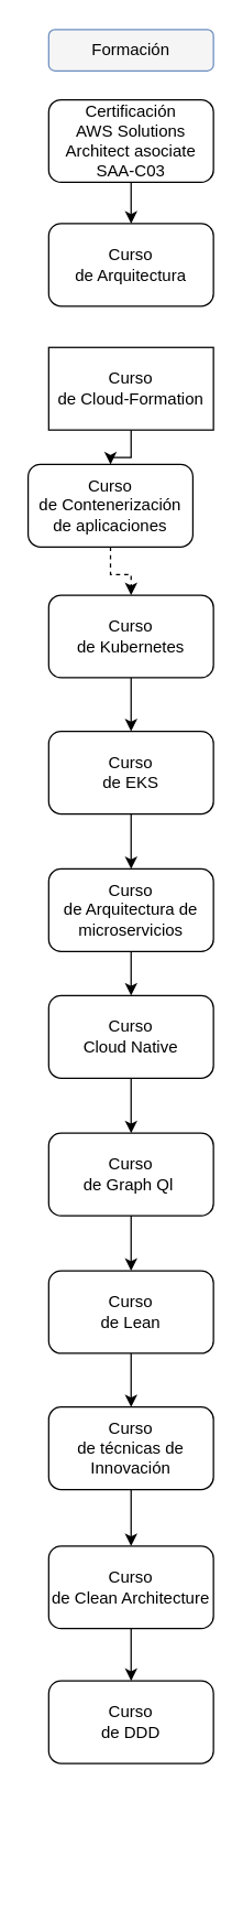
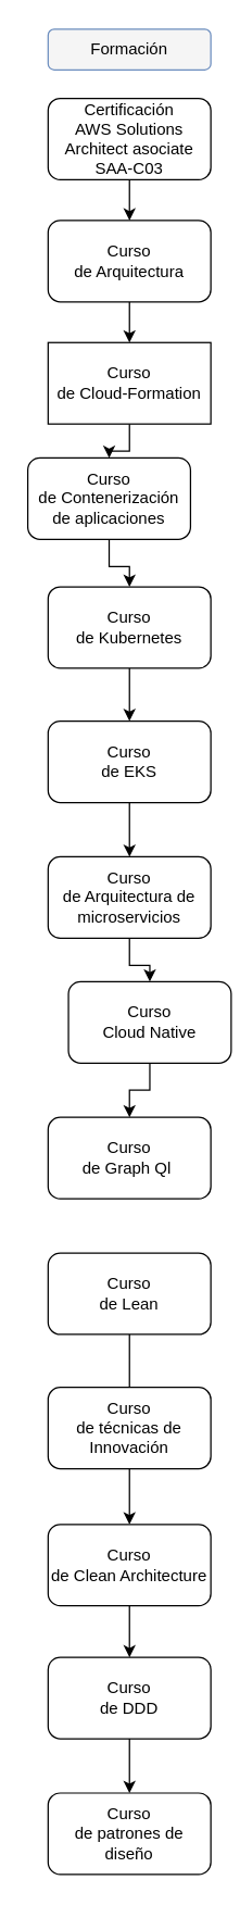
  <mxCell id="0" />
  <mxCell id="1" parent="0" />
  <mxCell id="2" style="edgeStyle=orthogonalEdgeStyle;rounded=0;orthogonalLoop=1;jettySize=auto;html=1;entryX=0.5;entryY=0;entryDx=0;entryDy=0;" edge="1" parent="1" source="3" target="5"><mxGeometry relative="1" as="geometry" /></mxCell>
  <mxCell id="3" value="Certificación&lt;br/&gt;AWS Solutions Architect asociate SAA-C03" style="rounded=1;whiteSpace=wrap;html=1;" vertex="1" parent="1"><mxGeometry x="35" y="71" width="120" height="60" as="geometry" /></mxCell>
+ <mxCell id="4" value="" style="edgeStyle=orthogonalEdgeStyle;rounded=0;orthogonalLoop=1;jettySize=auto;html=1;" edge="1" parent="1" source="5" target="7"><mxGeometry relative="1" as="geometry" /></mxCell>
  <mxCell id="5" value="Curso&lt;br/&gt;de Arquitectura" style="rounded=1;whiteSpace=wrap;html=1;" vertex="1" parent="1"><mxGeometry x="35" y="161" width="120" height="60" as="geometry" /></mxCell>
  <mxCell id="6" value="" style="edgeStyle=orthogonalEdgeStyle;rounded=0;orthogonalLoop=1;jettySize=auto;html=1;" edge="1" parent="1" source="7" target="9"><mxGeometry relative="1" as="geometry" /></mxCell>
  <mxCell id="7" value="Curso&lt;br/&gt;de Cloud-Formation" style="whiteSpace=wrap;html=1;rounded=0;" vertex="1" parent="1"><mxGeometry x="35" y="251" width="120" height="60" as="geometry" /></mxCell>
- <mxCell id="8" value="" style="edgeStyle=orthogonalEdgeStyle;rounded=0;orthogonalLoop=1;jettySize=auto;html=1;dashed=1;" edge="1" parent="1" source="9" target="12"><mxGeometry relative="1" as="geometry" /></mxCell>
+ <mxCell id="8" value="" style="edgeStyle=orthogonalEdgeStyle;rounded=0;orthogonalLoop=1;jettySize=auto;html=1;" edge="1" parent="1" source="9" target="12"><mxGeometry relative="1" as="geometry" /></mxCell>
  <mxCell id="9" value="Curso&lt;br/&gt;de Contenerización de aplicaciones" style="rounded=1;whiteSpace=wrap;html=1;" vertex="1" parent="1"><mxGeometry x="20" y="336" width="120" height="60" as="geometry" /></mxCell>
  <mxCell id="10" value="Formación" style="rounded=1;whiteSpace=wrap;html=1;fillColor=#f5f5f5;strokeColor=#6c8ebf;" vertex="1" parent="1"><mxGeometry x="35" y="20" width="120" height="30" as="geometry" /></mxCell>
  <mxCell id="11" value="" style="edgeStyle=orthogonalEdgeStyle;rounded=0;orthogonalLoop=1;jettySize=auto;html=1;" edge="1" parent="1" source="12" target="14"><mxGeometry relative="1" as="geometry" /></mxCell>
  <mxCell id="12" value="Curso&lt;br/&gt;de Kubernetes" style="rounded=1;whiteSpace=wrap;html=1;" vertex="1" parent="1"><mxGeometry x="35" y="431" width="120" height="60" as="geometry" /></mxCell>
  <mxCell id="13" value="" style="edgeStyle=orthogonalEdgeStyle;rounded=0;orthogonalLoop=1;jettySize=auto;html=1;" edge="1" parent="1" source="14" target="16"><mxGeometry relative="1" as="geometry" /></mxCell>
  <mxCell id="14" value="Curso&lt;br/&gt;de EKS" style="rounded=1;whiteSpace=wrap;html=1;" vertex="1" parent="1"><mxGeometry x="35" y="530" width="120" height="60" as="geometry" /></mxCell>
  <mxCell id="15" value="" style="edgeStyle=orthogonalEdgeStyle;rounded=0;orthogonalLoop=1;jettySize=auto;html=1;" edge="1" parent="1" source="16" target="18"><mxGeometry relative="1" as="geometry" /></mxCell>
  <mxCell id="16" value="Curso&lt;br/&gt;de Arquitectura de microservicios" style="rounded=1;whiteSpace=wrap;html=1;" vertex="1" parent="1"><mxGeometry x="35" y="630" width="120" height="60" as="geometry" /></mxCell>
  <mxCell id="17" value="" style="edgeStyle=orthogonalEdgeStyle;rounded=0;orthogonalLoop=1;jettySize=auto;html=1;" edge="1" parent="1" source="18" target="20"><mxGeometry relative="1" as="geometry" /></mxCell>
- <mxCell id="18" value="Curso&lt;br/&gt;Cloud Native" style="rounded=1;whiteSpace=wrap;html=1;" vertex="1" parent="1"><mxGeometry x="35" y="722" width="120" height="60" as="geometry" /></mxCell>
- <mxCell id="19" value="" style="edgeStyle=orthogonalEdgeStyle;rounded=0;orthogonalLoop=1;jettySize=auto;html=1;" edge="1" parent="1" source="20" target="22"><mxGeometry relative="1" as="geometry" /></mxCell>
+ <mxCell id="18" value="Curso&lt;br/&gt;Cloud Native" style="rounded=1;whiteSpace=wrap;html=1;" vertex="1" parent="1"><mxGeometry x="50" y="722" width="120" height="60" as="geometry" /></mxCell>
  <mxCell id="20" value="Curso&lt;br/&gt;de Graph Ql&amp;nbsp;" style="rounded=1;whiteSpace=wrap;html=1;" vertex="1" parent="1"><mxGeometry x="35" y="822" width="120" height="60" as="geometry" /></mxCell>
- <mxCell id="21" value="" style="edgeStyle=orthogonalEdgeStyle;rounded=0;orthogonalLoop=1;jettySize=auto;html=1;" edge="1" parent="1" source="22" target="24"><mxGeometry relative="1" as="geometry" /></mxCell>
+ <mxCell id="21" value="" style="edgeStyle=orthogonalEdgeStyle;rounded=0;orthogonalLoop=1;jettySize=auto;html=1;endArrow=none;" edge="1" parent="1" source="22" target="24"><mxGeometry relative="1" as="geometry" /></mxCell>
  <mxCell id="22" value="Curso&lt;br/&gt;de Lean" style="rounded=1;whiteSpace=wrap;html=1;" vertex="1" parent="1"><mxGeometry x="35" y="922" width="120" height="60" as="geometry" /></mxCell>
  <mxCell id="23" value="" style="edgeStyle=orthogonalEdgeStyle;rounded=0;orthogonalLoop=1;jettySize=auto;html=1;" edge="1" parent="1" source="24" target="26"><mxGeometry relative="1" as="geometry" /></mxCell>
  <mxCell id="24" value="Curso&lt;br/&gt;de técnicas de Innovación" style="rounded=1;whiteSpace=wrap;html=1;" vertex="1" parent="1"><mxGeometry x="35" y="1021" width="120" height="60" as="geometry" /></mxCell>
  <mxCell id="25" value="" style="edgeStyle=orthogonalEdgeStyle;rounded=0;orthogonalLoop=1;jettySize=auto;html=1;" edge="1" parent="1" source="26" target="28"><mxGeometry relative="1" as="geometry" /></mxCell>
  <mxCell id="26" value="Curso&lt;br/&gt;de Clean Architecture" style="rounded=1;whiteSpace=wrap;html=1;" vertex="1" parent="1"><mxGeometry x="35" y="1122" width="120" height="60" as="geometry" /></mxCell>
+ <mxCell id="27" value="" style="edgeStyle=orthogonalEdgeStyle;rounded=0;orthogonalLoop=1;jettySize=auto;html=1;" edge="1" parent="1" source="28" target="29"><mxGeometry relative="1" as="geometry" /></mxCell>
  <mxCell id="28" value="Curso&lt;br/&gt;de DDD" style="rounded=1;whiteSpace=wrap;html=1;" vertex="1" parent="1"><mxGeometry x="35" y="1220" width="120" height="60" as="geometry" /></mxCell>
+ <mxCell id="29" value="Curso&lt;br/&gt;de patrones de diseño" style="rounded=1;whiteSpace=wrap;html=1;" vertex="1" parent="1"><mxGeometry x="35" y="1320" width="120" height="60" as="geometry" /></mxCell>
